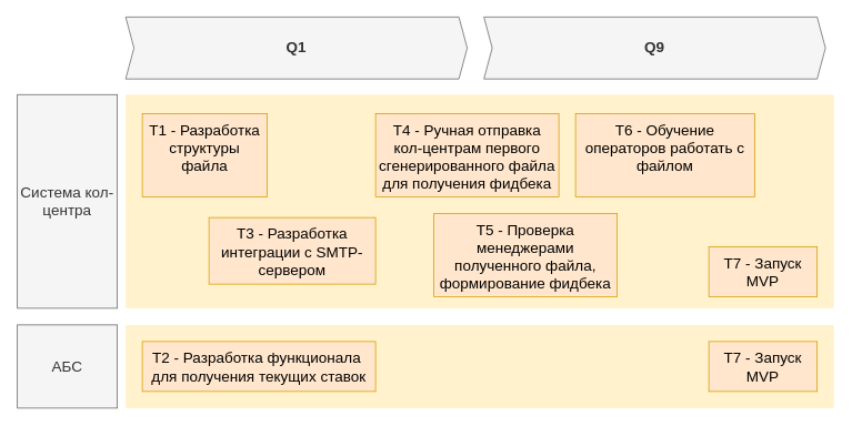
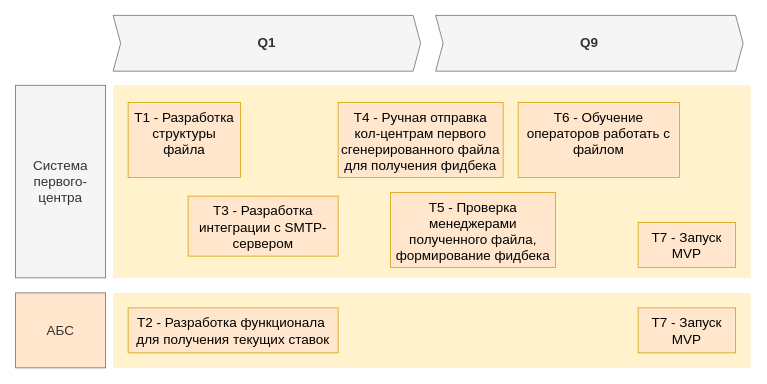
  <mxCell id="0" />
  <mxCell id="1" parent="0" />
  <mxCell id="2" value="" style="shape=rect;fillColor=#fff2cc;strokeColor=none;fontSize=24;html=1;whiteSpace=wrap;align=left;verticalAlign=top;spacing=5;rounded=0;" parent="1" vertex="1"><mxGeometry x="150" y="390" width="850" height="100" as="geometry" /></mxCell>
  <mxCell id="3" value="" style="shape=rect;fillColor=#fff2cc;strokeColor=none;fontSize=24;html=1;whiteSpace=wrap;align=left;verticalAlign=top;spacing=5;rounded=0;" parent="1" vertex="1"><mxGeometry x="150" y="113.2" width="850" height="256.8" as="geometry" /></mxCell>
- <mxCell id="4" value="Система кол-центра" style="rounded=0;whiteSpace=wrap;html=1;fillColor=#f5f5f5;fontColor=#333333;strokeColor=#666666;fontSize=18;" parent="1" vertex="1"><mxGeometry x="20" y="113.2" width="120" height="256.8" as="geometry" /></mxCell>
- <mxCell id="5" value="АБС" style="rounded=0;whiteSpace=wrap;html=1;fillColor=#f5f5f5;fontColor=#333333;strokeColor=#666666;fontSize=18;" parent="1" vertex="1"><mxGeometry x="20" y="390" width="120" height="100" as="geometry" /></mxCell>
+ <mxCell id="4" value="Система первого-центра" style="rounded=0;whiteSpace=wrap;html=1;fillColor=#f5f5f5;fontColor=#333333;strokeColor=#666666;fontSize=18;" parent="1" vertex="1"><mxGeometry x="20" y="113.2" width="120" height="256.8" as="geometry" /></mxCell>
+ <mxCell id="5" value="АБС" style="rounded=0;whiteSpace=wrap;html=1;fillColor=#ffe6cc;fontColor=#333333;strokeColor=#666666;fontSize=18;" parent="1" vertex="1"><mxGeometry x="20" y="390" width="120" height="100" as="geometry" /></mxCell>
  <mxCell id="6" value="Q1" style="shape=step;perimeter=stepPerimeter;whiteSpace=wrap;html=1;fixedSize=1;size=10;fillColor=#f5f5f5;strokeColor=#666666;fontSize=18;fontStyle=1;align=center;rounded=0;fontColor=#333333;" parent="1" vertex="1"><mxGeometry x="150" y="20" width="410" height="74.4" as="geometry" /></mxCell>
  <mxCell id="7" value="T2 - Разработка функционала&amp;nbsp;&lt;div&gt;для получения текущих ставок&lt;/div&gt;" style="shape=rect;fillColor=#ffe6cc;strokeColor=#d79b00;fontSize=18;html=1;whiteSpace=wrap;align=center;verticalAlign=top;spacing=5;rounded=0;" parent="1" vertex="1"><mxGeometry x="170" y="410" width="280" height="60" as="geometry" /></mxCell>
  <mxCell id="8" value="Q9" style="shape=step;perimeter=stepPerimeter;whiteSpace=wrap;html=1;fixedSize=1;size=10;fillColor=#f5f5f5;strokeColor=#666666;fontSize=18;fontStyle=1;align=center;rounded=0;fontColor=#333333;" parent="1" vertex="1"><mxGeometry x="580" y="20" width="410" height="74.4" as="geometry" /></mxCell>
  <mxCell id="9" value="T4 - Ручная отправка кол-центрам первого сгенерированного файла для получения фидбека" style="shape=rect;fillColor=#ffe6cc;strokeColor=#d79b00;fontSize=18;html=1;whiteSpace=wrap;align=center;verticalAlign=top;spacing=5;rounded=0;" vertex="1" parent="1"><mxGeometry x="450" y="136" width="220" height="100" as="geometry" /></mxCell>
  <mxCell id="10" value="T1 - Разработка структуры файла" style="shape=rect;fillColor=#ffe6cc;strokeColor=#d79b00;fontSize=18;html=1;whiteSpace=wrap;align=center;verticalAlign=top;spacing=5;rounded=0;" vertex="1" parent="1"><mxGeometry x="170" y="136" width="150" height="100" as="geometry" /></mxCell>
  <mxCell id="11" value="T3 - Разработка интеграции с SMTP-сервером" style="shape=rect;fillColor=#ffe6cc;strokeColor=#d79b00;fontSize=18;html=1;whiteSpace=wrap;align=center;verticalAlign=top;spacing=5;rounded=0;" vertex="1" parent="1"><mxGeometry x="250" y="261" width="200" height="80" as="geometry" /></mxCell>
  <mxCell id="12" value="T6 - Обучение операторов работать с файлом" style="shape=rect;fillColor=#ffe6cc;strokeColor=#d79b00;fontSize=18;html=1;whiteSpace=wrap;align=center;verticalAlign=top;spacing=5;rounded=0;" vertex="1" parent="1"><mxGeometry x="690" y="136" width="215" height="100" as="geometry" /></mxCell>
  <mxCell id="13" value="T5 - Проверка менеджерами полученного файла, формирование фидбека" style="shape=rect;fillColor=#ffe6cc;strokeColor=#d79b00;fontSize=18;html=1;whiteSpace=wrap;align=center;verticalAlign=top;spacing=5;rounded=0;" vertex="1" parent="1"><mxGeometry x="520" y="256" width="220" height="100" as="geometry" /></mxCell>
  <mxCell id="14" value="T7 - Запуск MVP" style="shape=rect;fillColor=#ffe6cc;strokeColor=#d79b00;fontSize=18;html=1;whiteSpace=wrap;align=center;verticalAlign=top;spacing=5;rounded=0;" vertex="1" parent="1"><mxGeometry x="850" y="410" width="130" height="60" as="geometry" /></mxCell>
  <mxCell id="15" value="T7 - Запуск MVP" style="shape=rect;fillColor=#ffe6cc;strokeColor=#d79b00;fontSize=18;html=1;whiteSpace=wrap;align=center;verticalAlign=top;spacing=5;rounded=0;" vertex="1" parent="1"><mxGeometry x="850" y="296" width="130" height="60" as="geometry" /></mxCell>
